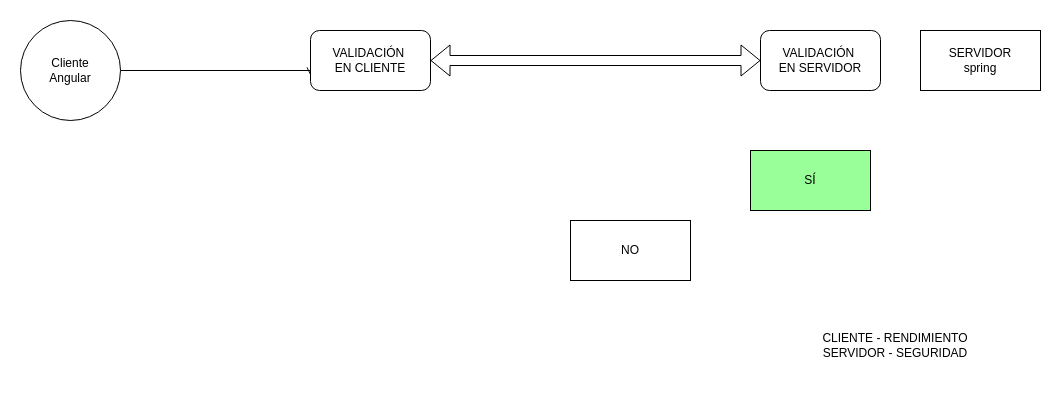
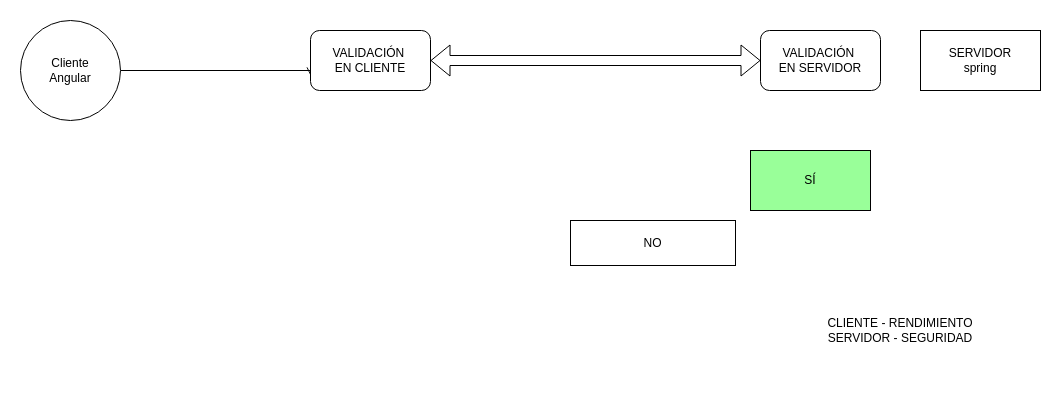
  <mxCell id="0" />
  <mxCell id="1" parent="0" />
  <mxCell id="2" style="edgeStyle=orthogonalEdgeStyle;rounded=0;orthogonalLoop=1;jettySize=auto;html=1;entryX=0;entryY=0.75;entryDx=0;entryDy=0;endArrow=open;" parent="1" source="3" edge="1" target="5"><mxGeometry relative="1" as="geometry"><mxPoint x="830" y="50" as="targetPoint" /><Array as="points"><mxPoint x="310" y="70" /></Array></mxGeometry></mxCell>
  <mxCell id="3" value="Cliente&lt;br&gt;Angular" style="ellipse;whiteSpace=wrap;html=1;aspect=fixed;" parent="1" vertex="1"><mxGeometry x="20" y="20" width="100" height="100" as="geometry" /></mxCell>
  <mxCell id="4" value="SERVIDOR&lt;br&gt;spring" style="rounded=0;whiteSpace=wrap;html=1;" parent="1" vertex="1"><mxGeometry x="920" y="30" width="120" height="60" as="geometry" /></mxCell>
  <mxCell id="5" value="VALIDACIÓN&amp;nbsp;&lt;br&gt;EN CLIENTE" style="rounded=1;whiteSpace=wrap;html=1;" parent="1" vertex="1"><mxGeometry x="310" y="30" width="120" height="60" as="geometry" /></mxCell>
  <mxCell id="6" value="" style="shape=flexArrow;endArrow=classic;startArrow=classic;html=1;entryX=0;entryY=0.5;entryDx=0;entryDy=0;exitX=1;exitY=0.5;exitDx=0;exitDy=0;" parent="1" source="5" target="7" edge="1"><mxGeometry width="100" height="100" relative="1" as="geometry"><mxPoint x="500" y="190" as="sourcePoint" /><mxPoint x="600" y="90" as="targetPoint" /></mxGeometry></mxCell>
  <mxCell id="7" value="VALIDACIÓN&amp;nbsp;&lt;br&gt;EN SERVIDOR" style="rounded=1;whiteSpace=wrap;html=1;" parent="1" vertex="1"><mxGeometry x="760" y="30" width="120" height="60" as="geometry" /></mxCell>
  <mxCell id="8" value="SÍ" style="rounded=0;whiteSpace=wrap;html=1;fillColor=#99FF99;" parent="1" vertex="1"><mxGeometry x="750" y="150" width="120" height="60" as="geometry" /></mxCell>
- <mxCell id="9" value="NO" style="rounded=0;whiteSpace=wrap;html=1;" parent="1" vertex="1"><mxGeometry x="570" y="220" width="120" height="60" as="geometry" /></mxCell>
- <mxCell id="10" value="CLIENTE - RENDIMIENTO&lt;br&gt;SERVIDOR - SEGURIDAD" style="text;html=1;strokeColor=none;fillColor=none;align=center;verticalAlign=middle;whiteSpace=wrap;rounded=0;" parent="1" vertex="1"><mxGeometry x="790" y="300" width="210" height="90" as="geometry" /></mxCell>
+ <mxCell id="9" value="NO" style="rounded=0;whiteSpace=wrap;html=1;" parent="1" vertex="1"><mxGeometry x="570" y="220" width="165" height="45" as="geometry" /></mxCell>
+ <mxCell id="10" value="CLIENTE - RENDIMIENTO&lt;br&gt;SERVIDOR - SEGURIDAD" style="text;html=1;strokeColor=none;fillColor=none;align=center;verticalAlign=middle;whiteSpace=wrap;rounded=0;" parent="1" vertex="1"><mxGeometry x="795" y="285" width="210" height="90" as="geometry" /></mxCell>
